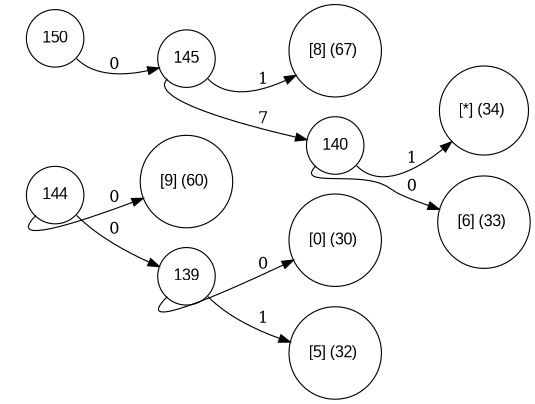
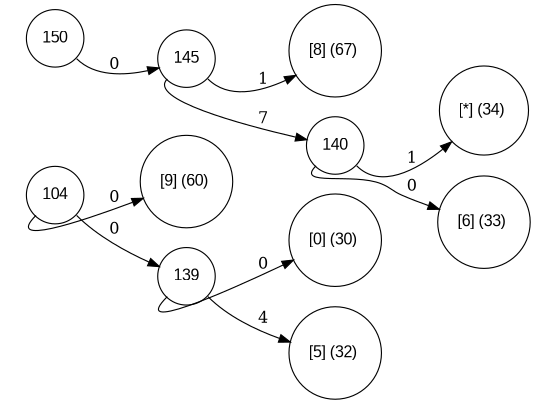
  digraph {
    rankdir=LR
    node [fontname=Arial shape=circle]
    edge [tailport=se]
-   n1 [label=144 width=0.5]
+   n1 [label=104 width=0.5]
    n2 [label="[9] (60) " width=0.5]
    n3 [label=139 width=0.5]
    150 [width=0.5]
    n5 [label=145 width=0.5]
    n6 [label="[8] (67) " width=0.5]
    n7 [label=140 width=0.5]
    n8 [label="[0] (30) " width=0.5]
    n9 [label="[5] (32) " width=0.5]
    n10 [label="[*] (34) " width=0.5]
    n11 [label="[6] (33) " width=0.5]
    n1 -> n2 [label=" 0" tailport=sw]
    n1 -> n3 [label=" 0"]
    n3 -> n8 [label=" 0" tailport=sw]
-   n3 -> n9 [label=" 1"]
+   n3 -> n9 [label=" 4"]
    150 -> n5 [label=" 0"]
    n5 -> n6 [label=" 1"]
    n5 -> n7 [label=" 7" tailport=sw]
    n7 -> n10 [label=" 1"]
    n7 -> n11 [label=" 0" tailport=sw]
  }
